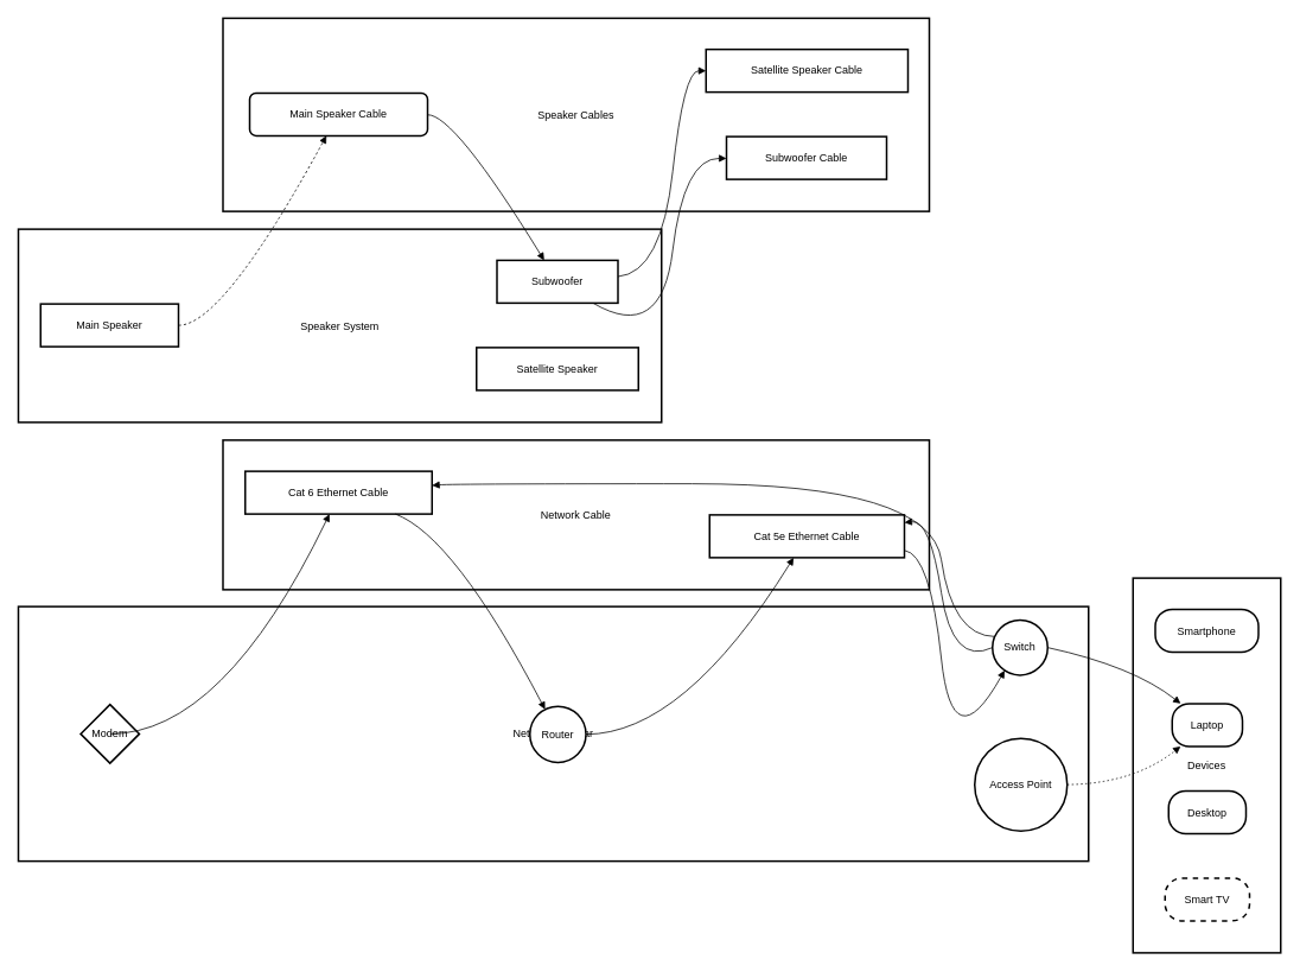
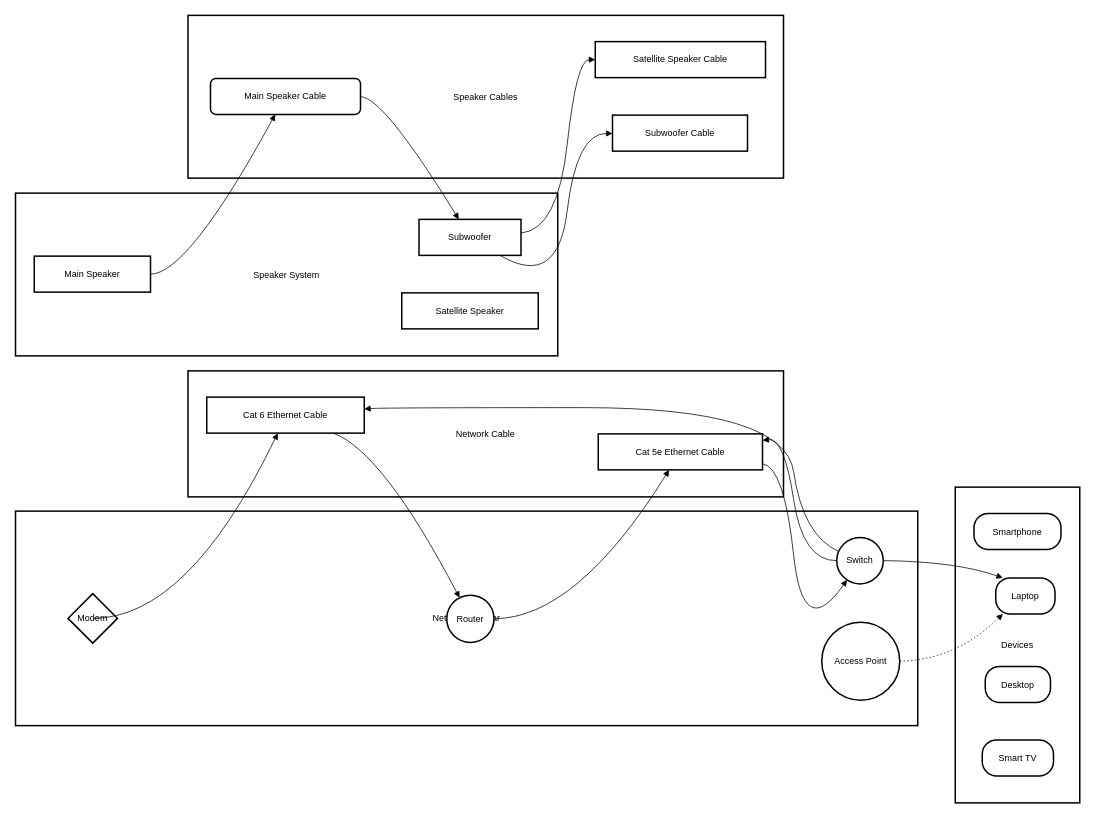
  <mxCell id="0" />
  <mxCell id="1" parent="0" />
  <mxCell id="2" value="Speaker Cables" style="whiteSpace=wrap;strokeWidth=2;" vertex="1" parent="1"><mxGeometry x="250" y="20" width="794" height="217" as="geometry" /></mxCell>
  <mxCell id="3" value="Speaker System" style="whiteSpace=wrap;strokeWidth=2;" vertex="1" parent="1"><mxGeometry x="20" y="257" width="723" height="217" as="geometry" /></mxCell>
  <mxCell id="4" value="Network Cable" style="whiteSpace=wrap;strokeWidth=2;" vertex="1" parent="1"><mxGeometry x="250" y="494" width="794" height="168" as="geometry" /></mxCell>
  <mxCell id="5" value="Devices" style="whiteSpace=wrap;strokeWidth=2;" vertex="1" parent="1"><mxGeometry x="1273" y="649" width="166" height="421" as="geometry" /></mxCell>
  <mxCell id="6" value="Networking Gear" style="whiteSpace=wrap;strokeWidth=2;" vertex="1" parent="1"><mxGeometry x="20" y="681" width="1203" height="286" as="geometry" /></mxCell>
  <mxCell id="7" value="Modem" style="rhombus;aspect=fixed;strokeWidth=2;whiteSpace=wrap;" vertex="1" parent="1"><mxGeometry x="90" y="791" width="66" height="66" as="geometry" /></mxCell>
  <mxCell id="8" value="Router" style="ellipse;aspect=fixed;strokeWidth=2;whiteSpace=wrap;" vertex="1" parent="1"><mxGeometry x="595" y="793" width="63" height="63" as="geometry" /></mxCell>
- <mxCell id="9" value="Switch" style="ellipse;aspect=fixed;strokeWidth=2;whiteSpace=wrap;" vertex="1" parent="1"><mxGeometry x="1115" y="696" width="62" height="62" as="geometry" /></mxCell>
+ <mxCell id="9" value="Switch" style="ellipse;aspect=fixed;strokeWidth=2;whiteSpace=wrap;" vertex="1" parent="1"><mxGeometry x="1115" y="716" width="62" height="62" as="geometry" /></mxCell>
  <mxCell id="10" value="Access Point" style="ellipse;aspect=fixed;strokeWidth=2;whiteSpace=wrap;" vertex="1" parent="1"><mxGeometry x="1095" y="829" width="104" height="104" as="geometry" /></mxCell>
  <mxCell id="11" value="Smartphone" style="rounded=1;arcSize=40;strokeWidth=2" vertex="1" parent="1"><mxGeometry x="1298" y="684" width="116" height="48" as="geometry" /></mxCell>
- <mxCell id="12" value="Laptop" style="rounded=1;arcSize=40;strokeWidth=2" vertex="1" parent="1"><mxGeometry x="1317" y="790" width="79" height="48" as="geometry" /></mxCell>
+ <mxCell id="12" value="Laptop" style="rounded=1;arcSize=40;strokeWidth=2" vertex="1" parent="1"><mxGeometry x="1327" y="770" width="79" height="48" as="geometry" /></mxCell>
  <mxCell id="13" value="Desktop" style="rounded=1;arcSize=40;strokeWidth=2" vertex="1" parent="1"><mxGeometry x="1313" y="888" width="87" height="48" as="geometry" /></mxCell>
- <mxCell id="14" value="Smart TV" style="rounded=1;arcSize=40;strokeWidth=2;dashed=1;" vertex="1" parent="1"><mxGeometry x="1309" y="986" width="95" height="48" as="geometry" /></mxCell>
+ <mxCell id="14" value="Smart TV" style="rounded=1;arcSize=40;strokeWidth=2" vertex="1" parent="1"><mxGeometry x="1309" y="986" width="95" height="48" as="geometry" /></mxCell>
  <mxCell id="15" value="Cat 6 Ethernet Cable" style="whiteSpace=wrap;strokeWidth=2;" vertex="1" parent="1"><mxGeometry x="275" y="529" width="210" height="48" as="geometry" /></mxCell>
  <mxCell id="16" value="Cat 5e Ethernet Cable" style="whiteSpace=wrap;strokeWidth=2;" vertex="1" parent="1"><mxGeometry x="797" y="578" width="219" height="48" as="geometry" /></mxCell>
  <mxCell id="17" value="Main Speaker" style="whiteSpace=wrap;strokeWidth=2;" vertex="1" parent="1"><mxGeometry x="45" y="341" width="155" height="48" as="geometry" /></mxCell>
  <mxCell id="18" value="Subwoofer" style="whiteSpace=wrap;strokeWidth=2;" vertex="1" parent="1"><mxGeometry x="558" y="292" width="136" height="48" as="geometry" /></mxCell>
  <mxCell id="19" value="Satellite Speaker" style="whiteSpace=wrap;strokeWidth=2;" vertex="1" parent="1"><mxGeometry x="535" y="390" width="182" height="48" as="geometry" /></mxCell>
  <mxCell id="20" value="Main Speaker Cable" style="whiteSpace=wrap;strokeWidth=2;rounded=1;" vertex="1" parent="1"><mxGeometry x="280" y="104" width="200" height="48" as="geometry" /></mxCell>
  <mxCell id="21" value="Subwoofer Cable" style="whiteSpace=wrap;strokeWidth=2;" vertex="1" parent="1"><mxGeometry x="816" y="153" width="180" height="48" as="geometry" /></mxCell>
  <mxCell id="22" value="Satellite Speaker Cable" style="whiteSpace=wrap;strokeWidth=2;" vertex="1" parent="1"><mxGeometry x="793" y="55" width="227" height="48" as="geometry" /></mxCell>
  <mxCell id="23" value="" style="curved=1;startArrow=none;endArrow=block;exitX=0.99;exitY=0.51;entryX=0.45;entryY=1.01;" edge="1" parent="1" source="7" target="15"><mxGeometry relative="1" as="geometry"><Array as="points"><mxPoint x="250" y="824" /></Array></mxGeometry></mxCell>
  <mxCell id="24" value="" style="curved=1;startArrow=none;endArrow=block;exitX=0.81;exitY=1.01;entryX=0.24;entryY=0;" edge="1" parent="1" source="15" target="8"><mxGeometry relative="1" as="geometry"><Array as="points"><mxPoint x="510" y="602" /></Array></mxGeometry></mxCell>
  <mxCell id="25" value="" style="curved=1;startArrow=none;endArrow=block;exitX=1;exitY=0.5;entryX=0.43;entryY=1.01;" edge="1" parent="1" source="8" target="16"><mxGeometry relative="1" as="geometry"><Array as="points"><mxPoint x="768" y="824" /></Array></mxGeometry></mxCell>
  <mxCell id="26" value="" style="curved=1;startArrow=none;endArrow=block;exitX=1;exitY=0.83;entryX=0.16;entryY=1.01;" edge="1" parent="1" source="16" target="9"><mxGeometry relative="1" as="geometry"><Array as="points"><mxPoint x="1045" y="622" /><mxPoint x="1070" y="857" /></Array></mxGeometry></mxCell>
  <mxCell id="27" value="" style="curved=1;startArrow=none;endArrow=block;exitX=0.01;exitY=0.29;entryX=1;entryY=0.33;" edge="1" parent="1" source="9" target="15"><mxGeometry relative="1" as="geometry"><Array as="points"><mxPoint x="1070" y="714" /><mxPoint x="1045" y="543" /><mxPoint x="510" y="543" /></Array></mxGeometry></mxCell>
  <mxCell id="28" value="" style="curved=1;startArrow=none;endArrow=block;exitX=0.01;exitY=0.51;entryX=1;entryY=0.18;" edge="1" parent="1" source="9" target="16"><mxGeometry relative="1" as="geometry"><Array as="points"><mxPoint x="1070" y="748" /><mxPoint x="1045" y="583" /></Array></mxGeometry></mxCell>
  <mxCell id="29" value="" style="curved=1;startArrow=none;endArrow=block;exitX=1.01;exitY=0.51;entryX=0.12;entryY=0;" edge="1" parent="1" source="9" target="12"><mxGeometry relative="1" as="geometry"><Array as="points"><mxPoint x="1273" y="748" /></Array></mxGeometry></mxCell>
  <mxCell id="30" value="" style="curved=1;dashed=1;dashPattern=2 3;startArrow=none;endArrow=block;exitX=0.99;exitY=0.5;entryX=0.12;entryY=1;" edge="1" parent="1" source="10" target="12"><mxGeometry relative="1" as="geometry"><Array as="points"><mxPoint x="1273" y="880" /></Array></mxGeometry></mxCell>
- <mxCell id="31" value="" style="curved=1;startArrow=none;endArrow=block;exitX=1;exitY=0.5;entryX=0.43;entryY=1.01;dashed=1;" edge="1" parent="1" source="17" target="20"><mxGeometry relative="1" as="geometry"><Array as="points"><mxPoint x="250" y="365" /></Array></mxGeometry></mxCell>
+ <mxCell id="31" value="" style="curved=1;startArrow=none;endArrow=block;exitX=1;exitY=0.5;entryX=0.43;entryY=1.01;" edge="1" parent="1" source="17" target="20"><mxGeometry relative="1" as="geometry"><Array as="points"><mxPoint x="250" y="365" /></Array></mxGeometry></mxCell>
  <mxCell id="32" value="" style="curved=1;startArrow=none;endArrow=block;exitX=1;exitY=0.51;entryX=0.39;entryY=0;" edge="1" parent="1" source="20" target="18"><mxGeometry relative="1" as="geometry"><Array as="points"><mxPoint x="510" y="128" /></Array></mxGeometry></mxCell>
  <mxCell id="33" value="" style="curved=1;startArrow=none;endArrow=block;exitX=0.8;exitY=1.01;entryX=0;entryY=0.51;" edge="1" parent="1" source="18" target="21"><mxGeometry relative="1" as="geometry"><Array as="points"><mxPoint x="743" y="385" /><mxPoint x="768" y="177" /></Array></mxGeometry></mxCell>
  <mxCell id="34" value="" style="curved=1;startArrow=none;endArrow=block;exitX=1;exitY=0.38;entryX=0;entryY=0.5;" edge="1" parent="1" source="18" target="22"><mxGeometry relative="1" as="geometry"><Array as="points"><mxPoint x="743" y="306" /><mxPoint x="768" y="79" /></Array></mxGeometry></mxCell>
